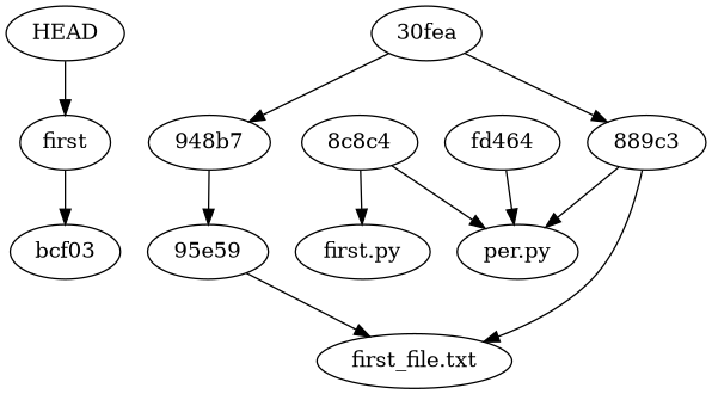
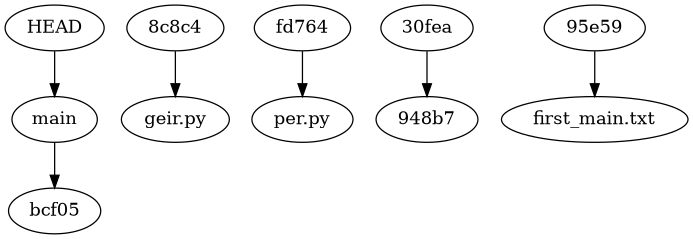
  strict digraph {
    node [btype=Tree]
-   bcf05 [bname=bcf05 btype=Commit message="Geir has contetn\n" label=bcf03]
+   bcf05 [bname=bcf05 btype=Commit message="Geir has contetn\n"]
    "8c8c4" [bname="8c8c4" children="[['e69de', 'first_file.txt'], ['43e10', 'geir.py'], ['f8a6e', 'per.py']]"]
    "per.py" [bname=f8a6e btype=Blob]
-   "geir.py" [bname="43e10" btype=Blob label="first.py"]
+   "geir.py" [bname="43e10" btype=Blob]
    n5 [bname="10fea" btype=Commit label="30fea" message="Added per.py\n"]
    n6 [bname="848b7" btype=Commit label="948b7" message="First commit\n"]
-   "889c3" [bname="889c3" children="[['e7210', 'first_file.txt'], ['e69de', 'per.py']]"]
-   fd764 [bname=fd764 children="[['e69de', 'first_file.txt'], ['e69de', 'geir.py'], ['f8a6e', 'per.py']]" label=fd464]
+   fd764 [bname=fd764 children="[['e69de', 'first_file.txt'], ['e69de', 'geir.py'], ['f8a6e', 'per.py']]"]
    n9 [bname="95e56" children="[['e7210', 'first_file.txt']]" label="95e59"]
-   "first_file.txt" [bname=e7210 btype=Blob]
-   main [bname=main btype=Branch label=first]
+   "first_file.txt" [bname=e7210 btype=Blob label="first_main.txt"]
+   main [bname=main btype=Branch]
    HEAD [bname=HEAD btype=""]
-   "8c8c4" -> "per.py"
    "8c8c4" -> "geir.py"
    n5 -> n6
-   n5 -> "889c3"
-   n6 -> n9
-   "889c3" -> "per.py"
-   "889c3" -> "first_file.txt"
    fd764 -> "per.py"
    n9 -> "first_file.txt"
    main -> bcf05
    HEAD -> main
  }
